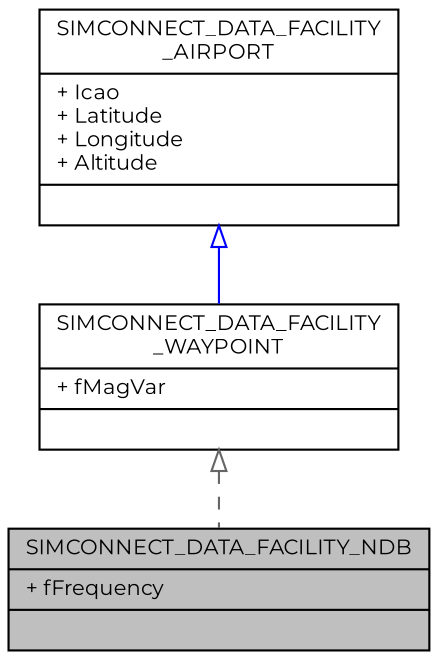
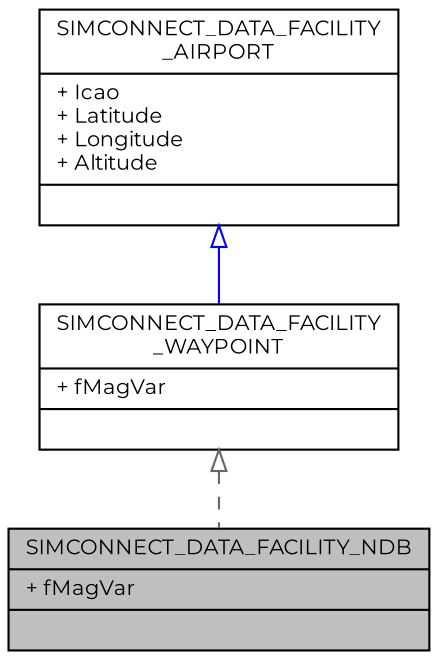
  digraph {
    fontname=Montserrat
    node [color=black fontname=Montserrat fontsize=10 shape=record]
    edge [arrowtail=onormal dir=back fontname=Montserrat fontsize=10 labelfontname=FreeSans labelfontsize=10]
-   n1 [fillcolor=grey75 fontcolor=black height=0.2 label="{SIMCONNECT_DATA_FACILITY_NDB\n|+ fFrequency\l|}" style=filled width=0.4]
+   n1 [fillcolor=grey75 fontcolor=black height=0.2 label="{SIMCONNECT_DATA_FACILITY_NDB\n|+ fMagVar\l|}" style=filled width=0.4]
    n2 [height=0.2 label="{SIMCONNECT_DATA_FACILITY\l_WAYPOINT\n|+ fMagVar\l|}" width=0.4]
    n3 [height=0.2 label="{SIMCONNECT_DATA_FACILITY\l_AIRPORT\n|+ Icao\l+ Latitude\l+ Longitude\l+ Altitude\l|}" width=0.4]
    n2 -> n1 [color=gray40 style=dashed]
    n3 -> n2 [color=blue style=solid]
  }
